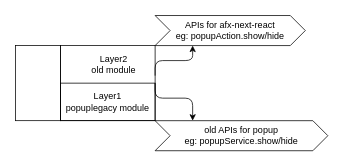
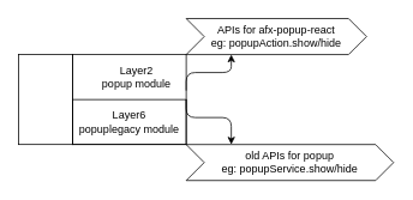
  <mxCell id="0" />
  <mxCell id="1" parent="0" />
- <mxCell id="2" value="Layer1&lt;br&gt;popuplegacy module" style="shape=ext;rounded=0;html=1;whiteSpace=wrap;" vertex="1" parent="1"><mxGeometry x="80" y="110" width="126" height="50" as="geometry" /></mxCell>
+ <mxCell id="2" value="Layer6&lt;br&gt;popuplegacy module" style="shape=ext;rounded=0;html=1;whiteSpace=wrap;" vertex="1" parent="1"><mxGeometry x="80" y="110" width="126" height="50" as="geometry" /></mxCell>
  <mxCell id="3" value="" style="shape=ext;rounded=0;html=1;whiteSpace=wrap;fillColor=none;" vertex="1" parent="1"><mxGeometry x="80" y="60" width="126" height="100" as="geometry" /></mxCell>
- <mxCell id="4" value="Layer2&lt;br&gt;old module" style="text;html=1;strokeColor=none;fillColor=none;align=center;verticalAlign=middle;whiteSpace=wrap;rounded=0;" vertex="1" parent="1"><mxGeometry x="96" y="70" width="110" height="30" as="geometry" /></mxCell>
+ <mxCell id="4" value="Layer2&lt;br&gt;popup module" style="text;html=1;strokeColor=none;fillColor=none;align=center;verticalAlign=middle;whiteSpace=wrap;rounded=0;" vertex="1" parent="1"><mxGeometry x="96" y="70" width="110" height="30" as="geometry" /></mxCell>
  <mxCell id="5" value="" style="rounded=0;whiteSpace=wrap;html=1;fillColor=none;" vertex="1" parent="1"><mxGeometry x="20" y="60" width="60" height="100" as="geometry" /></mxCell>
  <mxCell id="6" value="" style="edgeStyle=elbowEdgeStyle;elbow=vertical;endArrow=classic;html=1;" edge="1" parent="1"><mxGeometry width="50" height="50" relative="1" as="geometry"><mxPoint x="206" y="100" as="sourcePoint" /><mxPoint x="256" y="60" as="targetPoint" /></mxGeometry></mxCell>
  <mxCell id="7" value="" style="edgeStyle=elbowEdgeStyle;elbow=vertical;endArrow=classic;html=1;exitX=1;exitY=0.5;exitDx=0;exitDy=0;" edge="1" parent="1" source="3"><mxGeometry width="50" height="50" relative="1" as="geometry"><mxPoint x="206" y="150" as="sourcePoint" /><mxPoint x="256" y="160" as="targetPoint" /><Array as="points"><mxPoint x="236" y="130" /></Array></mxGeometry></mxCell>
- <mxCell id="8" value="APIs for afx-next-react&lt;br&gt;eg: popupAction.show/hide" style="shape=step;perimeter=stepPerimeter;whiteSpace=wrap;html=1;fixedSize=1;rounded=0;fillColor=none;" vertex="1" parent="1"><mxGeometry x="206" y="20" width="200" height="40" as="geometry" /></mxCell>
+ <mxCell id="8" value="APIs for afx-popup-react&lt;br&gt;eg: popupAction.show/hide" style="shape=step;perimeter=stepPerimeter;whiteSpace=wrap;html=1;fixedSize=1;rounded=0;fillColor=none;" vertex="1" parent="1"><mxGeometry x="206" y="20" width="200" height="40" as="geometry" /></mxCell>
  <mxCell id="9" value="old APIs for popup&lt;br&gt;eg: popupService.show/hide" style="shape=step;perimeter=stepPerimeter;whiteSpace=wrap;html=1;fixedSize=1;rounded=0;fillColor=none;" vertex="1" parent="1"><mxGeometry x="206" y="160" width="230" height="40" as="geometry" /></mxCell>
